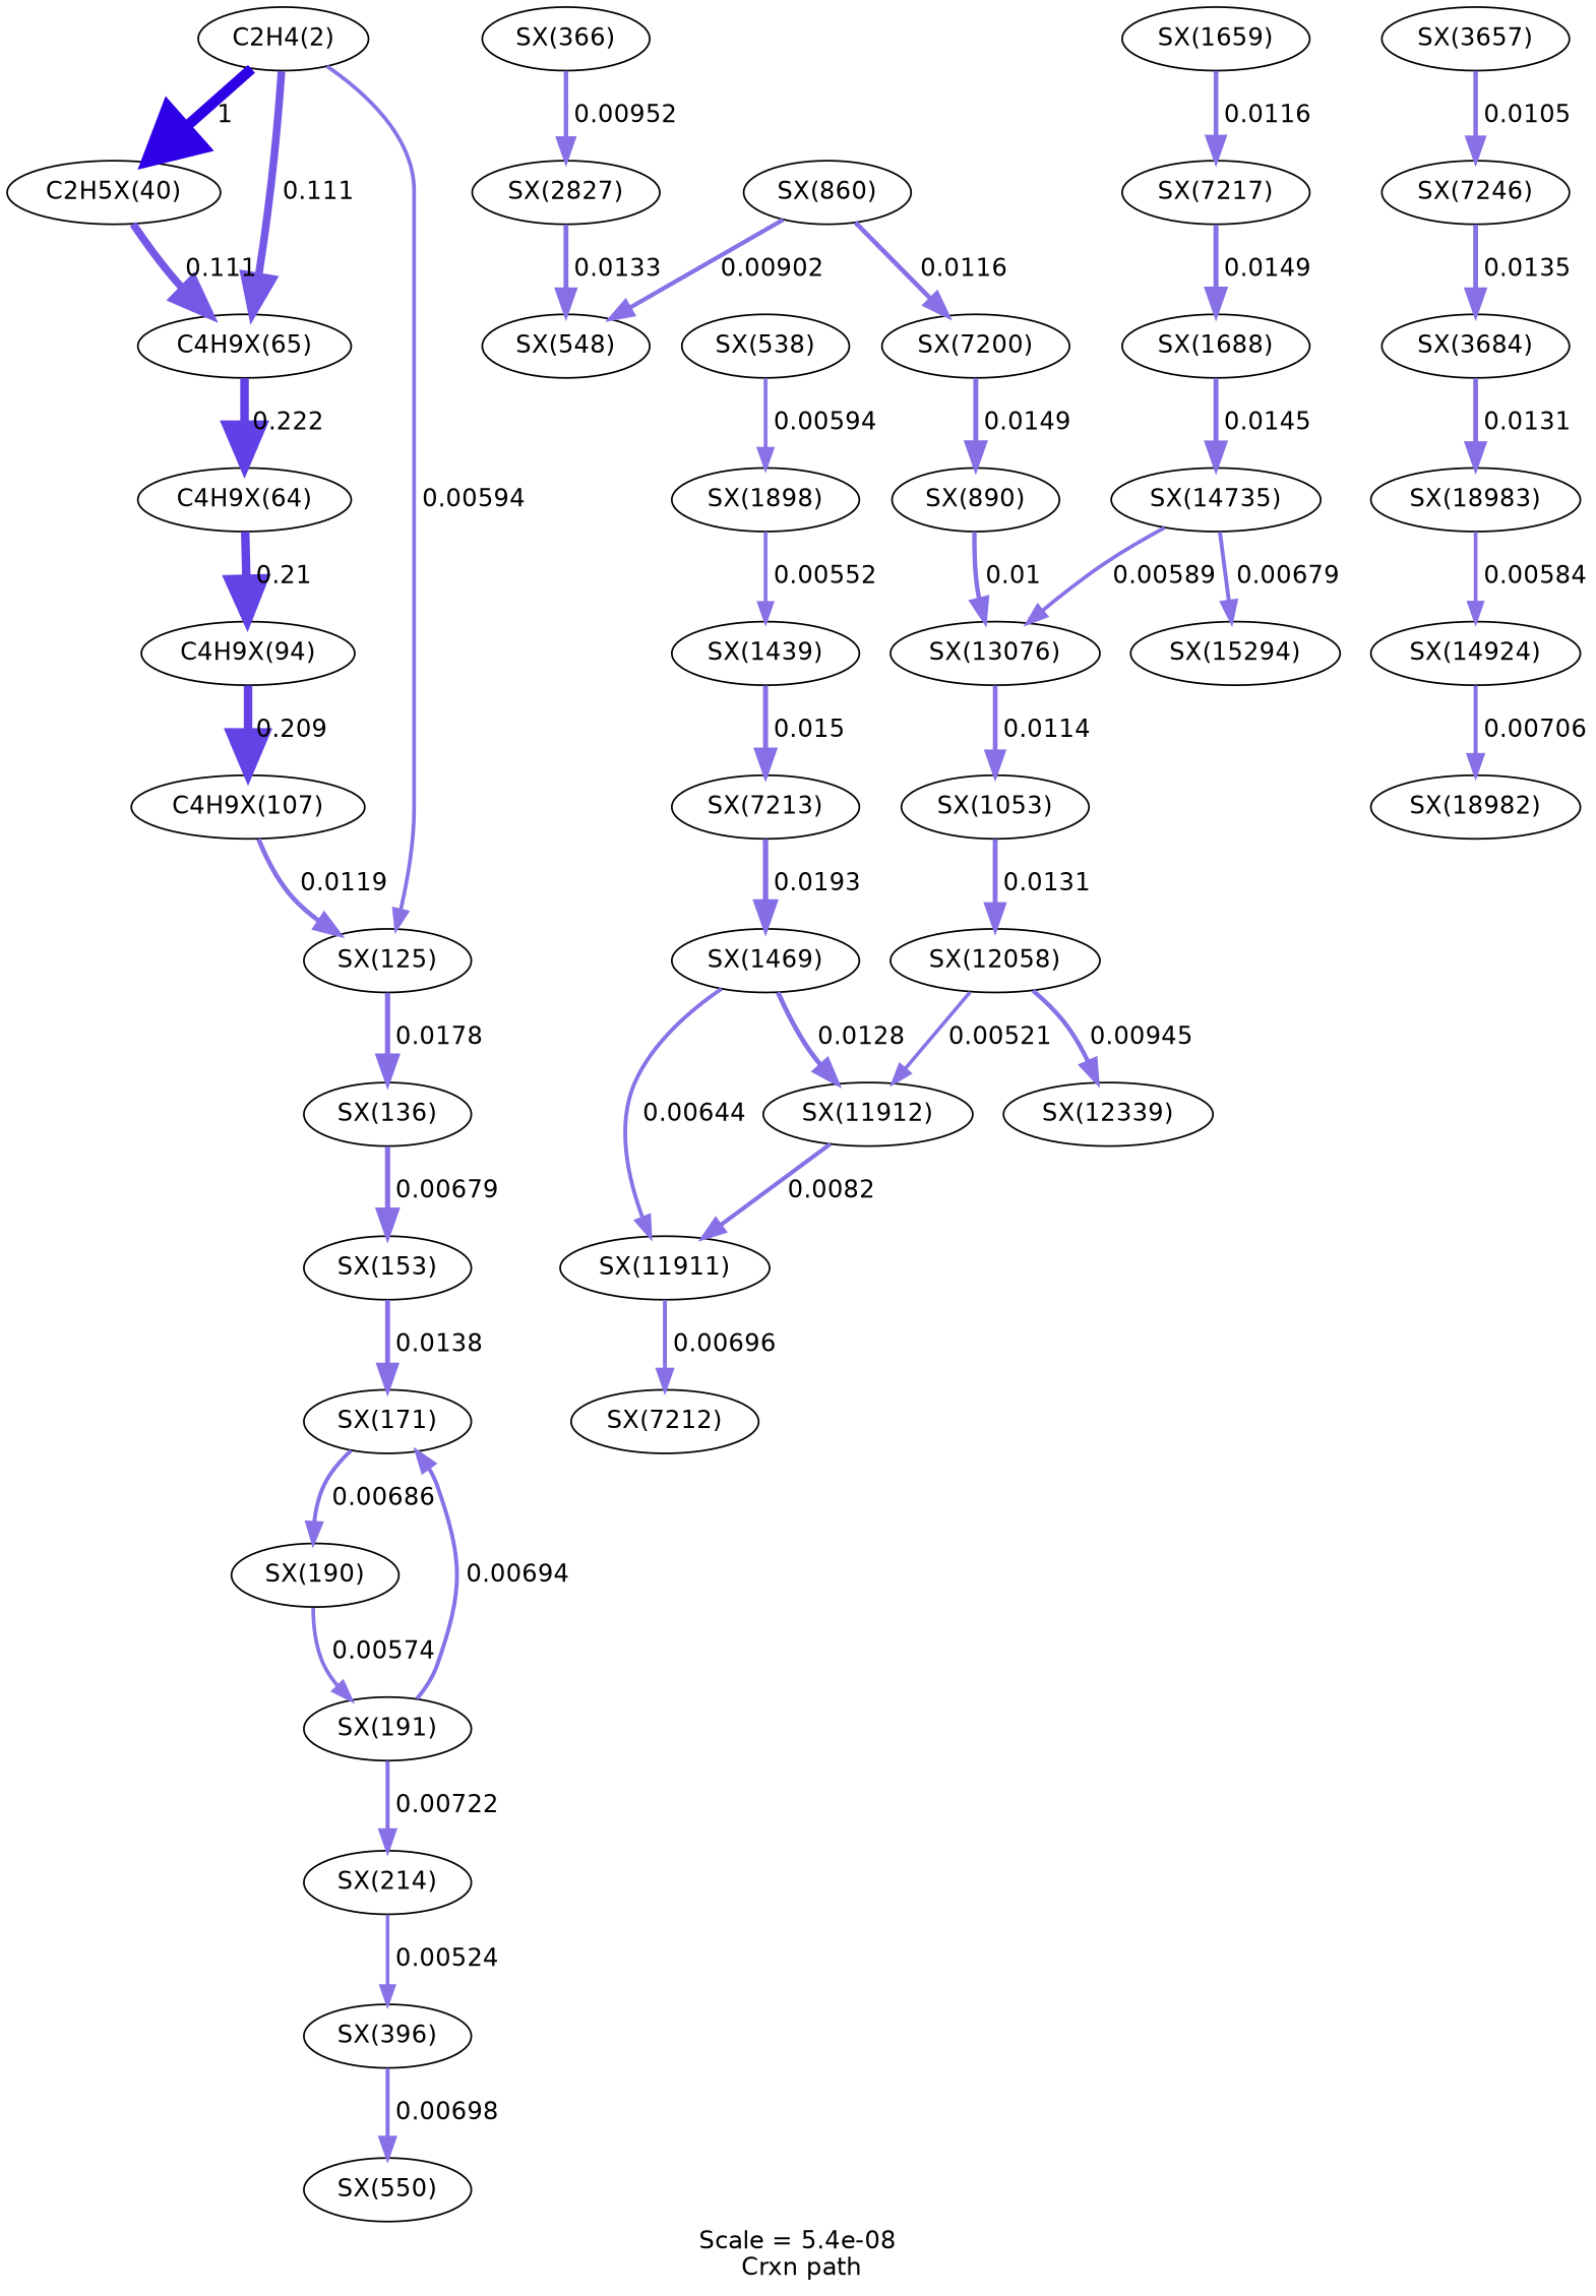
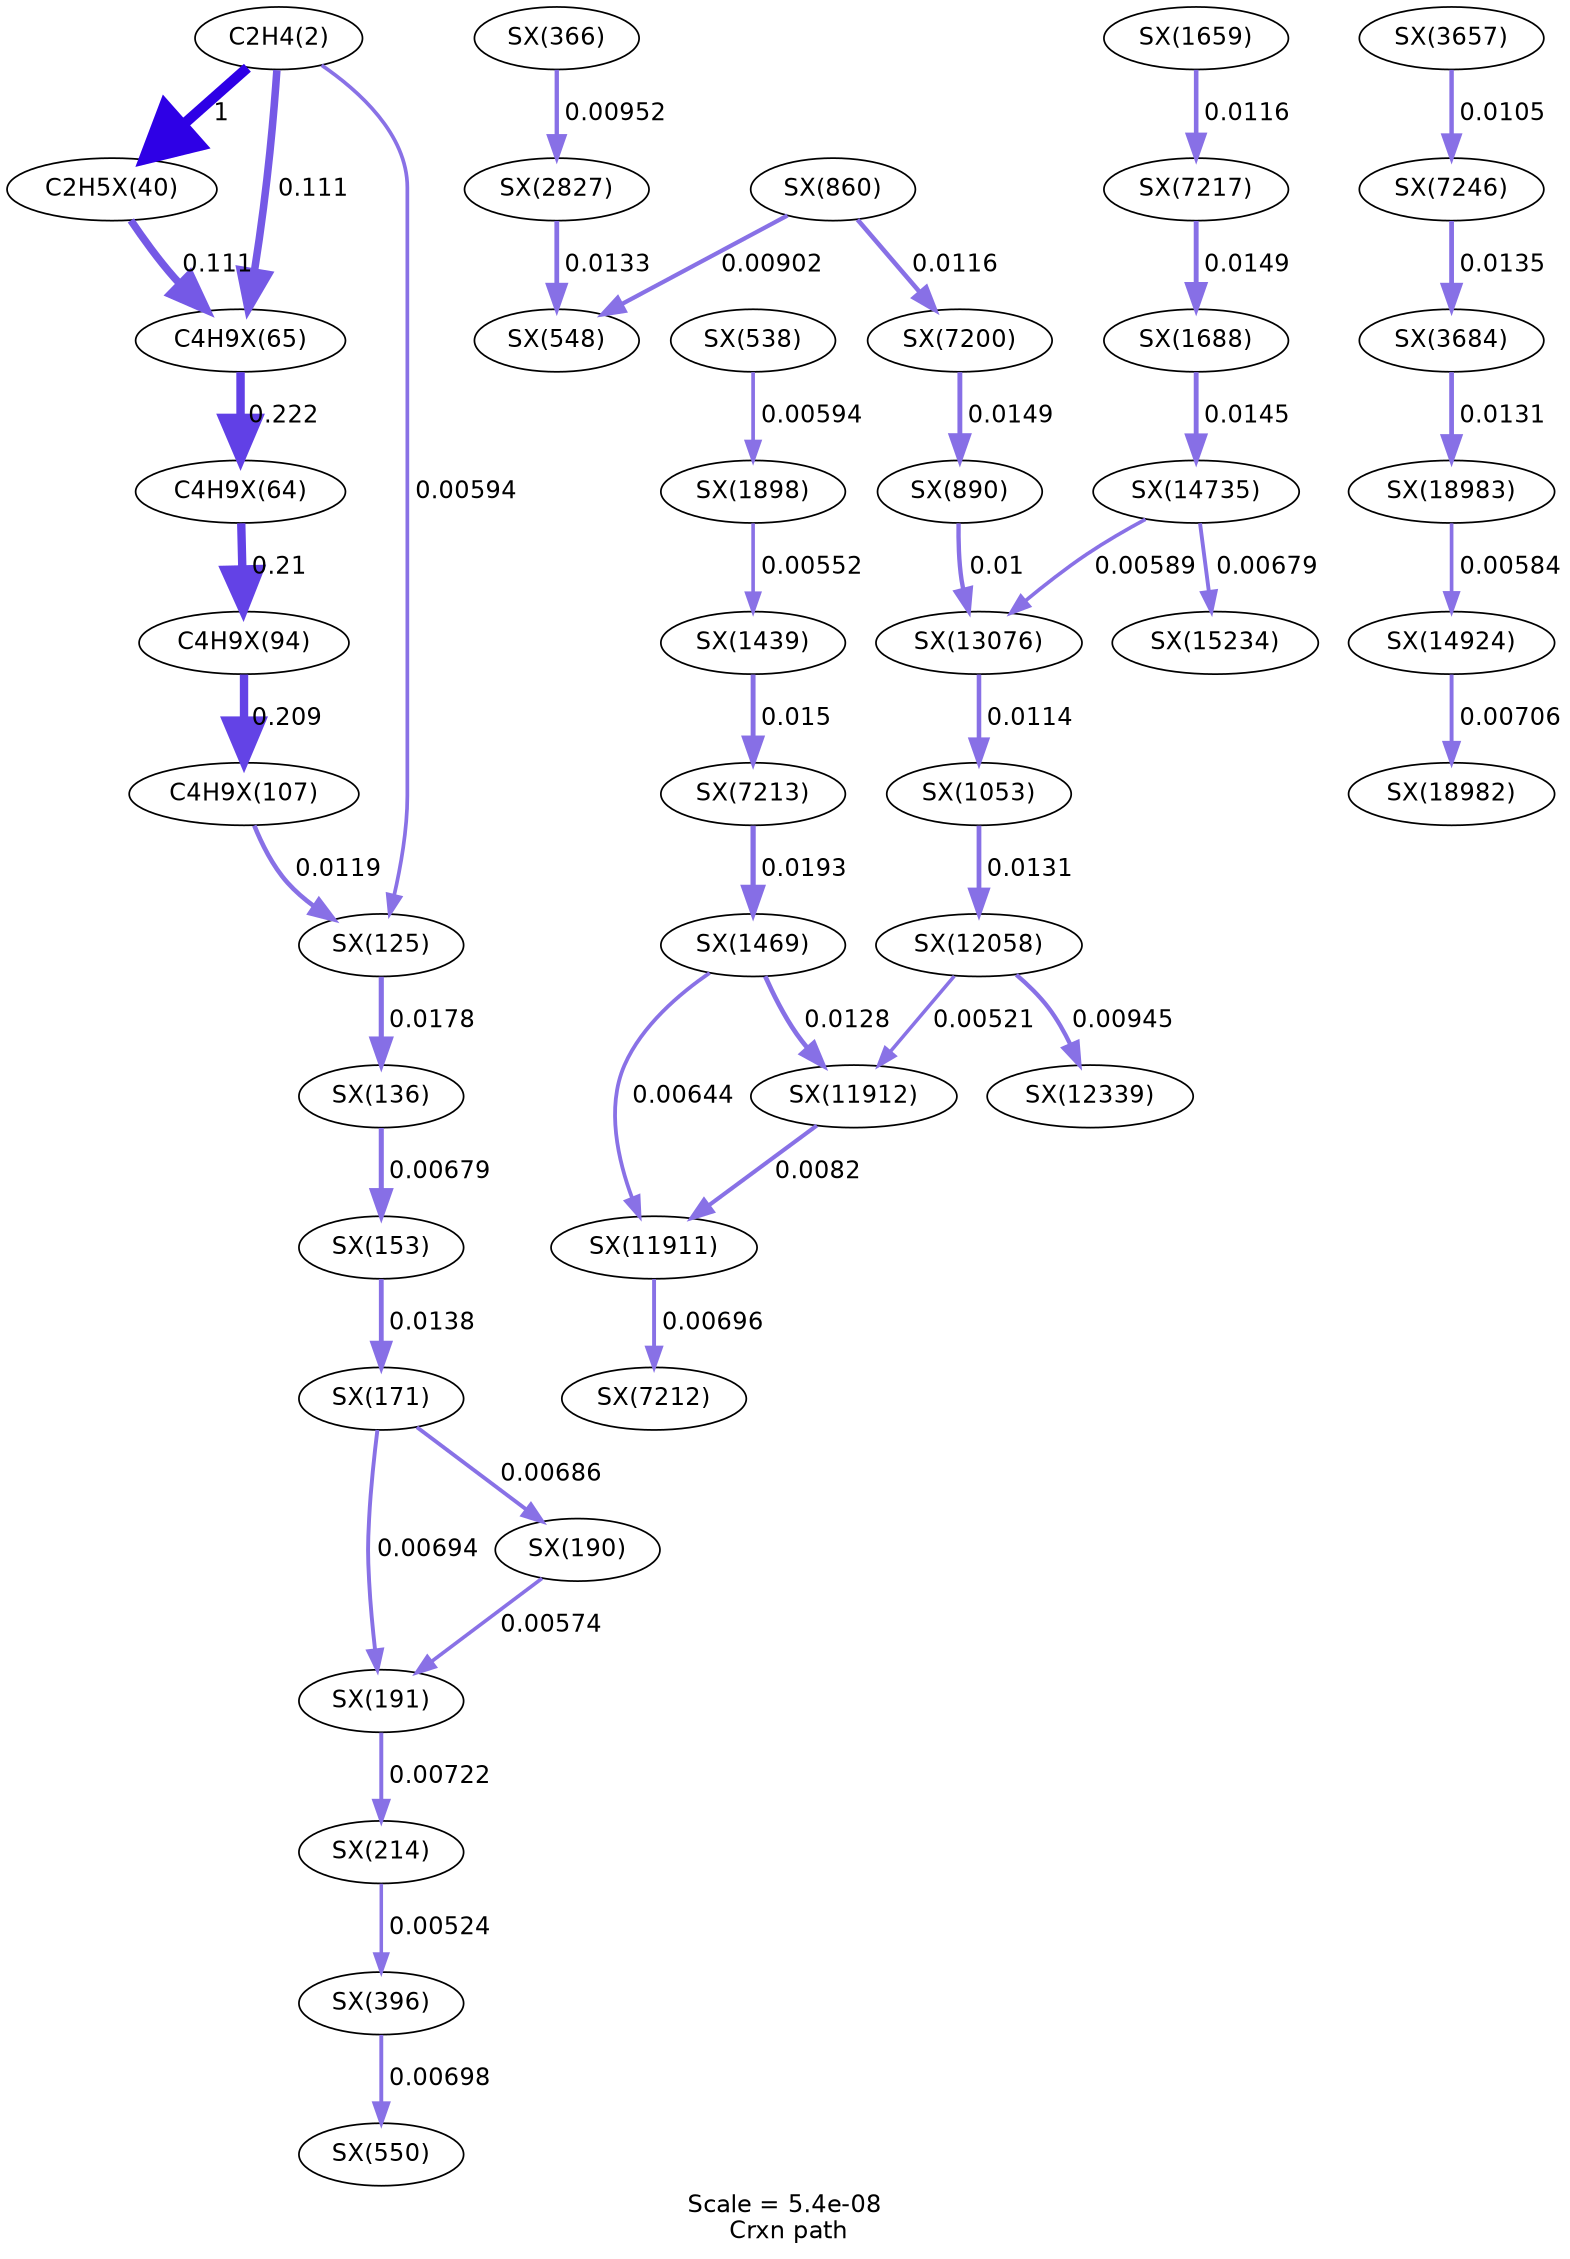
  digraph {
    fontname=Helvetica
    label="Scale = 5.4e-08\l Crxn path"
    node [fontname=Helvetica]
    edge [arrowsize=1.12 color="0.7, 0.506, 0.9" fontname=Helvetica style="setlinewidth(2.25)"]
    n1 [label="C2H4(2)"]
    n2 [label="C2H5X(40)"]
    n3 [label="C4H9X(65)"]
    n4 [label="SX(125)"]
    n5 [label="C4H9X(64)"]
    n6 [label="SX(136)"]
    n7 [label="C4H9X(94)"]
    n8 [label="SX(153)"]
    n9 [label="C4H9X(107)"]
    n10 [label="SX(171)"]
    n11 [label="SX(191)"]
    n12 [label="SX(190)"]
    n13 [label="SX(214)"]
    n14 [label="SX(396)"]
    n15 [label="SX(550)"]
    n16 [label="SX(366)"]
    n17 [label="SX(2827)"]
    n18 [label="SX(548)"]
    n19 [label="SX(860)"]
    n20 [label="SX(7200)"]
    n21 [label="SX(890)"]
    n22 [label="SX(13076)"]
    n23 [label="SX(538)"]
    n24 [label="SX(1898)"]
    n25 [label="SX(1439)"]
    n26 [label="SX(7213)"]
    n27 [label="SX(1659)"]
    n28 [label="SX(7217)"]
    n29 [label="SX(1688)"]
    n30 [label="SX(14735)"]
    n31 [label="SX(1469)"]
    n32 [label="SX(11912)"]
    n33 [label="SX(11911)"]
    n34 [label="SX(3657)"]
    n35 [label="SX(7246)"]
    n36 [label="SX(3684)"]
    n37 [label="SX(18983)"]
    n38 [label="SX(7212)"]
    n39 [label="SX(12058)"]
    n40 [label="SX(12339)"]
    n41 [label="SX(1053)"]
-   n42 [label="SX(15294)"]
+   n42 [label="SX(15234)"]
    n43 [label="SX(14924)"]
    n44 [label="SX(18982)"]
    n1 -> n2 [arrowsize=3 color="0.7, 1.5, 0.9" label=" 1" style="setlinewidth(6)"]
    n1 -> n3 [arrowsize=2.17 color="0.7, 0.611, 0.9" label=" 0.111" style="setlinewidth(4.34)"]
    n1 -> n4 [arrowsize=1.06 label=" 0.00594" style="setlinewidth(2.13)"]
    n2 -> n3 [arrowsize=2.17 color="0.7, 0.611, 0.9" label=" 0.111" style="setlinewidth(4.34)"]
    n3 -> n5 [arrowsize=2.43 color="0.7, 0.722, 0.9" label=" 0.222" style="setlinewidth(4.86)"]
    n4 -> n6 [arrowsize=1.48 color="0.7, 0.518, 0.9" label=" 0.0178" style="setlinewidth(2.96)"]
    n5 -> n7 [arrowsize=2.41 color="0.7, 0.71, 0.9" label=" 0.21" style="setlinewidth(4.82)"]
    n6 -> n8 [arrowsize=1.46 color="0.7, 0.517, 0.9" label=" 0.00679" style="setlinewidth(2.92)"]
    n7 -> n9 [arrowsize=2.41 color="0.7, 0.709, 0.9" label=" 0.209" style="setlinewidth(4.82)"]
    n8 -> n10 [arrowsize=1.38 color="0.7, 0.514, 0.9" label=" 0.0138" style="setlinewidth(2.77)"]
    n9 -> n4 [arrowsize=1.33 color="0.7, 0.512, 0.9" label=" 0.0119" style="setlinewidth(2.65)"]
-   n11 -> n10 [color="0.7, 0.507, 0.9" label=" 0.00694"]
+   n10 -> n11 [color="0.7, 0.507, 0.9" label=" 0.00694"]
    n10 -> n12 [color="0.7, 0.507, 0.9" label=" 0.00686" style="setlinewidth(2.24)"]
    n11 -> n13 [arrowsize=1.14 color="0.7, 0.507, 0.9" label=" 0.00722" style="setlinewidth(2.28)"]
    n12 -> n11 [arrowsize=1.05 label=" 0.00574" style="setlinewidth(2.1)"]
    n13 -> n14 [arrowsize=1.02 color="0.7, 0.505, 0.9" label=" 0.00524" style="setlinewidth(2.03)"]
    n14 -> n15 [arrowsize=1.13 color="0.7, 0.507, 0.9" label=" 0.00698"]
    n16 -> n17 [arrowsize=1.24 color="0.7, 0.51, 0.9" label=" 0.00952" style="setlinewidth(2.49)"]
    n17 -> n18 [arrowsize=1.37 color="0.7, 0.513, 0.9" label=" 0.0133" style="setlinewidth(2.74)"]
    n19 -> n18 [arrowsize=1.22 color="0.7, 0.509, 0.9" label=" 0.00902" style="setlinewidth(2.45)"]
    n19 -> n20 [arrowsize=1.32 color="0.7, 0.512, 0.9" label=" 0.0116" style="setlinewidth(2.63)"]
    n20 -> n21 [arrowsize=1.41 color="0.7, 0.515, 0.9" label=" 0.0149" style="setlinewidth(2.82)"]
    n21 -> n22 [arrowsize=1.26 color="0.7, 0.51, 0.9" label=" 0.01" style="setlinewidth(2.52)"]
    n22 -> n41 [arrowsize=1.31 color="0.7, 0.511, 0.9" label=" 0.0114" style="setlinewidth(2.62)"]
    n23 -> n24 [arrowsize=1.07 label=" 0.00594" style="setlinewidth(2.13)"]
    n24 -> n25 [arrowsize=1.04 label=" 0.00552" style="setlinewidth(2.08)"]
    n25 -> n26 [arrowsize=1.41 color="0.7, 0.515, 0.9" label=" 0.015" style="setlinewidth(2.83)"]
    n26 -> n31 [arrowsize=1.51 color="0.7, 0.519, 0.9" label=" 0.0193" style="setlinewidth(3.02)"]
    n27 -> n28 [arrowsize=1.32 color="0.7, 0.512, 0.9" label=" 0.0116" style="setlinewidth(2.63)"]
    n28 -> n29 [arrowsize=1.41 color="0.7, 0.515, 0.9" label=" 0.0149" style="setlinewidth(2.82)"]
    n29 -> n30 [arrowsize=1.4 color="0.7, 0.514, 0.9" label=" 0.0145" style="setlinewidth(2.8)"]
    n30 -> n22 [arrowsize=1.06 label=" 0.00589" style="setlinewidth(2.12)"]
    n30 -> n42 [color="0.7, 0.507, 0.9" label=" 0.00679" style="setlinewidth(2.23)"]
    n31 -> n32 [arrowsize=1.35 color="0.7, 0.513, 0.9" label=" 0.0128" style="setlinewidth(2.71)"]
    n31 -> n33 [arrowsize=1.1 label=" 0.00644" style="setlinewidth(2.19)"]
    n32 -> n33 [arrowsize=1.19 color="0.7, 0.508, 0.9" label=" 0.0082" style="setlinewidth(2.37)"]
    n33 -> n38 [color="0.7, 0.507, 0.9" label=" 0.00696"]
    n34 -> n35 [arrowsize=1.28 color="0.7, 0.51, 0.9" label=" 0.0105" style="setlinewidth(2.56)"]
    n35 -> n36 [arrowsize=1.37 color="0.7, 0.513, 0.9" label=" 0.0135" style="setlinewidth(2.75)"]
    n36 -> n37 [arrowsize=1.36 color="0.7, 0.513, 0.9" label=" 0.0131" style="setlinewidth(2.73)"]
    n37 -> n43 [arrowsize=1.06 label=" 0.00584" style="setlinewidth(2.12)"]
    n39 -> n32 [arrowsize=1.02 color="0.7, 0.505, 0.9" label=" 0.00521" style="setlinewidth(2.03)"]
    n39 -> n40 [arrowsize=1.24 color="0.7, 0.509, 0.9" label=" 0.00945" style="setlinewidth(2.48)"]
    n41 -> n39 [arrowsize=1.36 color="0.7, 0.513, 0.9" label=" 0.0131" style="setlinewidth(2.73)"]
    n43 -> n44 [arrowsize=1.13 color="0.7, 0.507, 0.9" label=" 0.00706" style="setlinewidth(2.26)"]
  }
